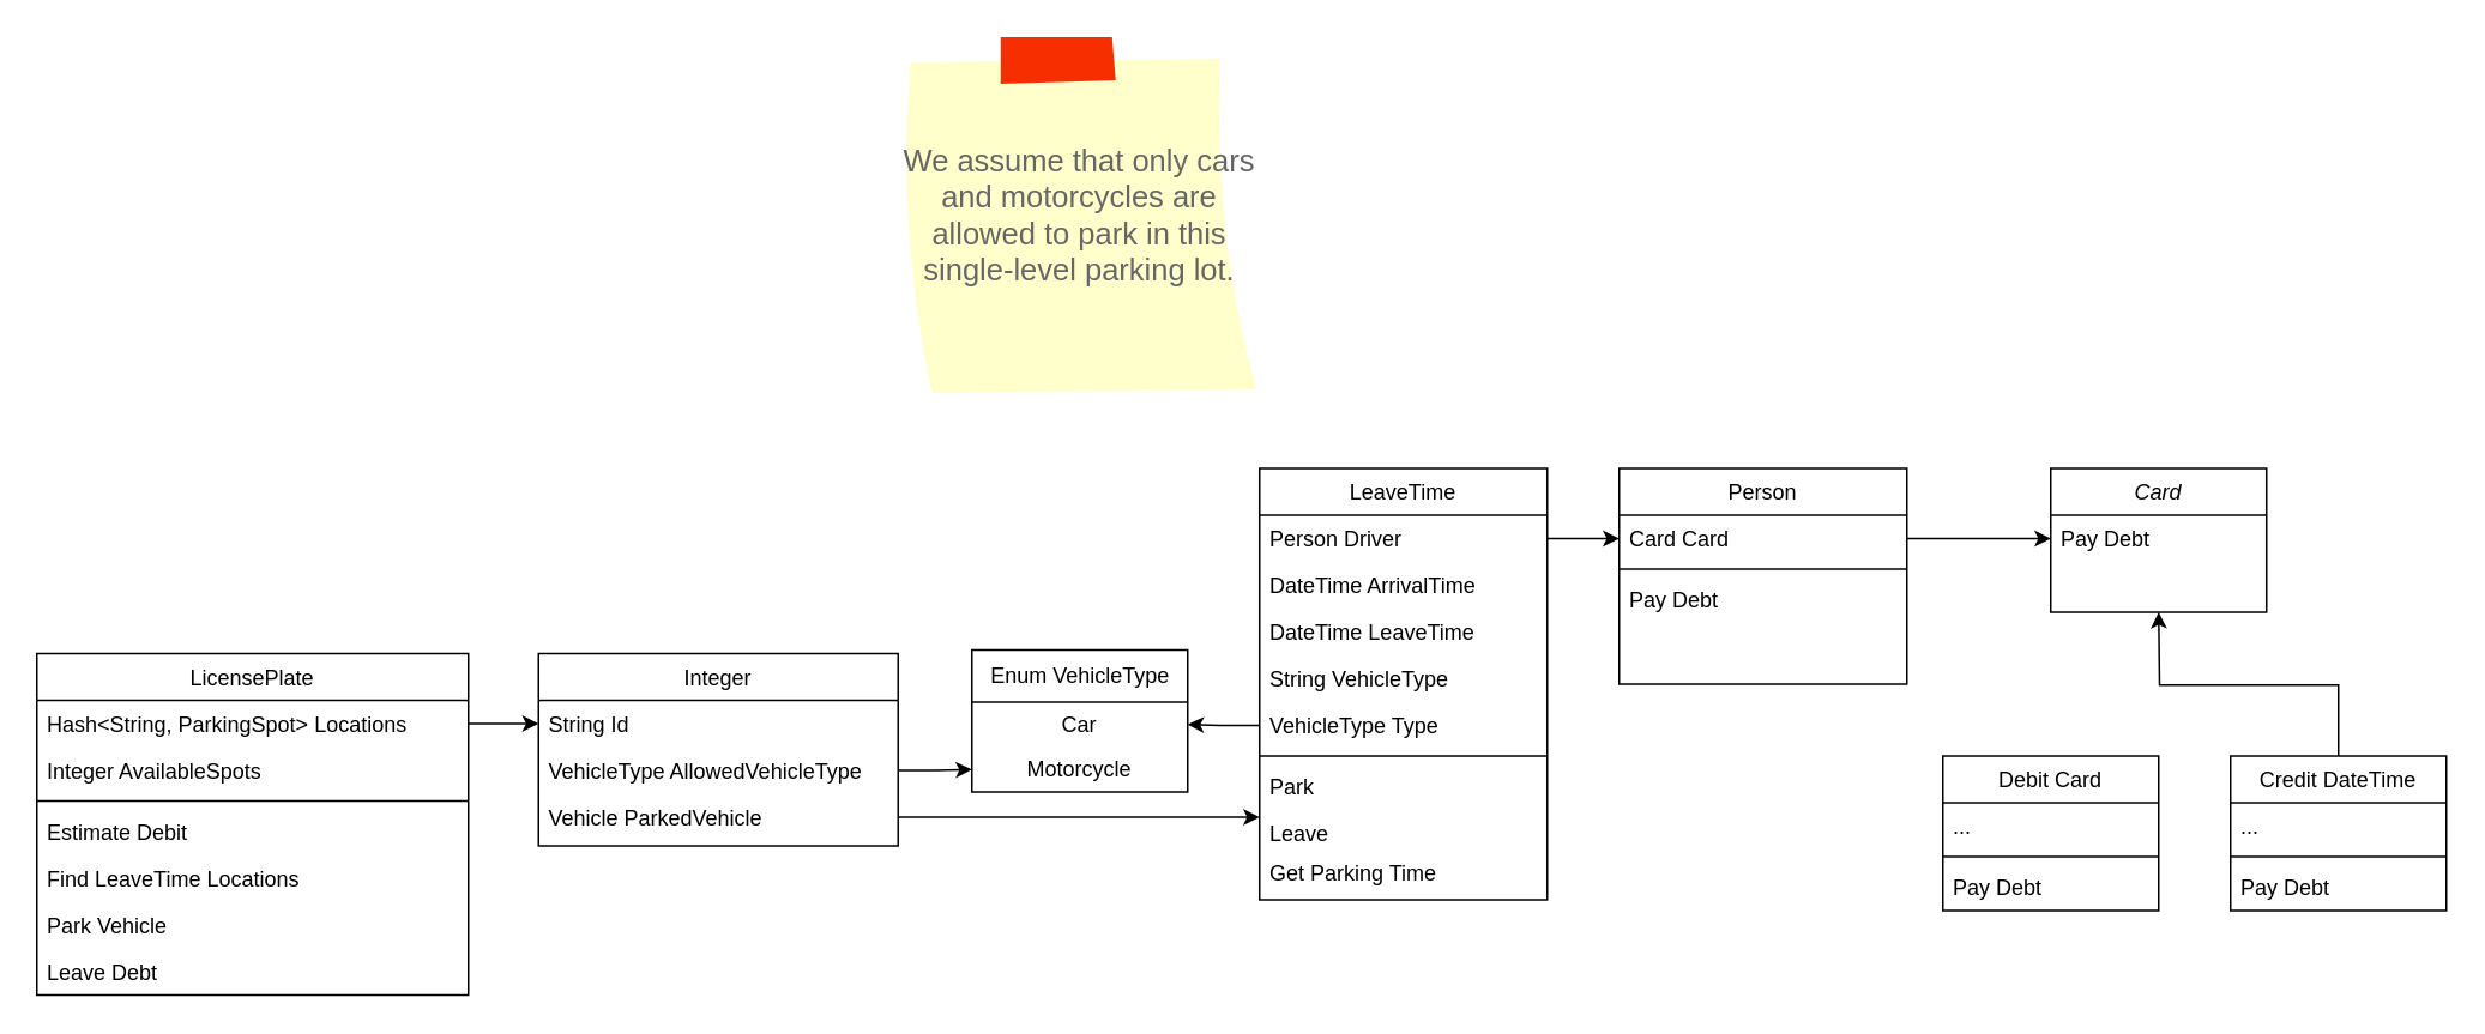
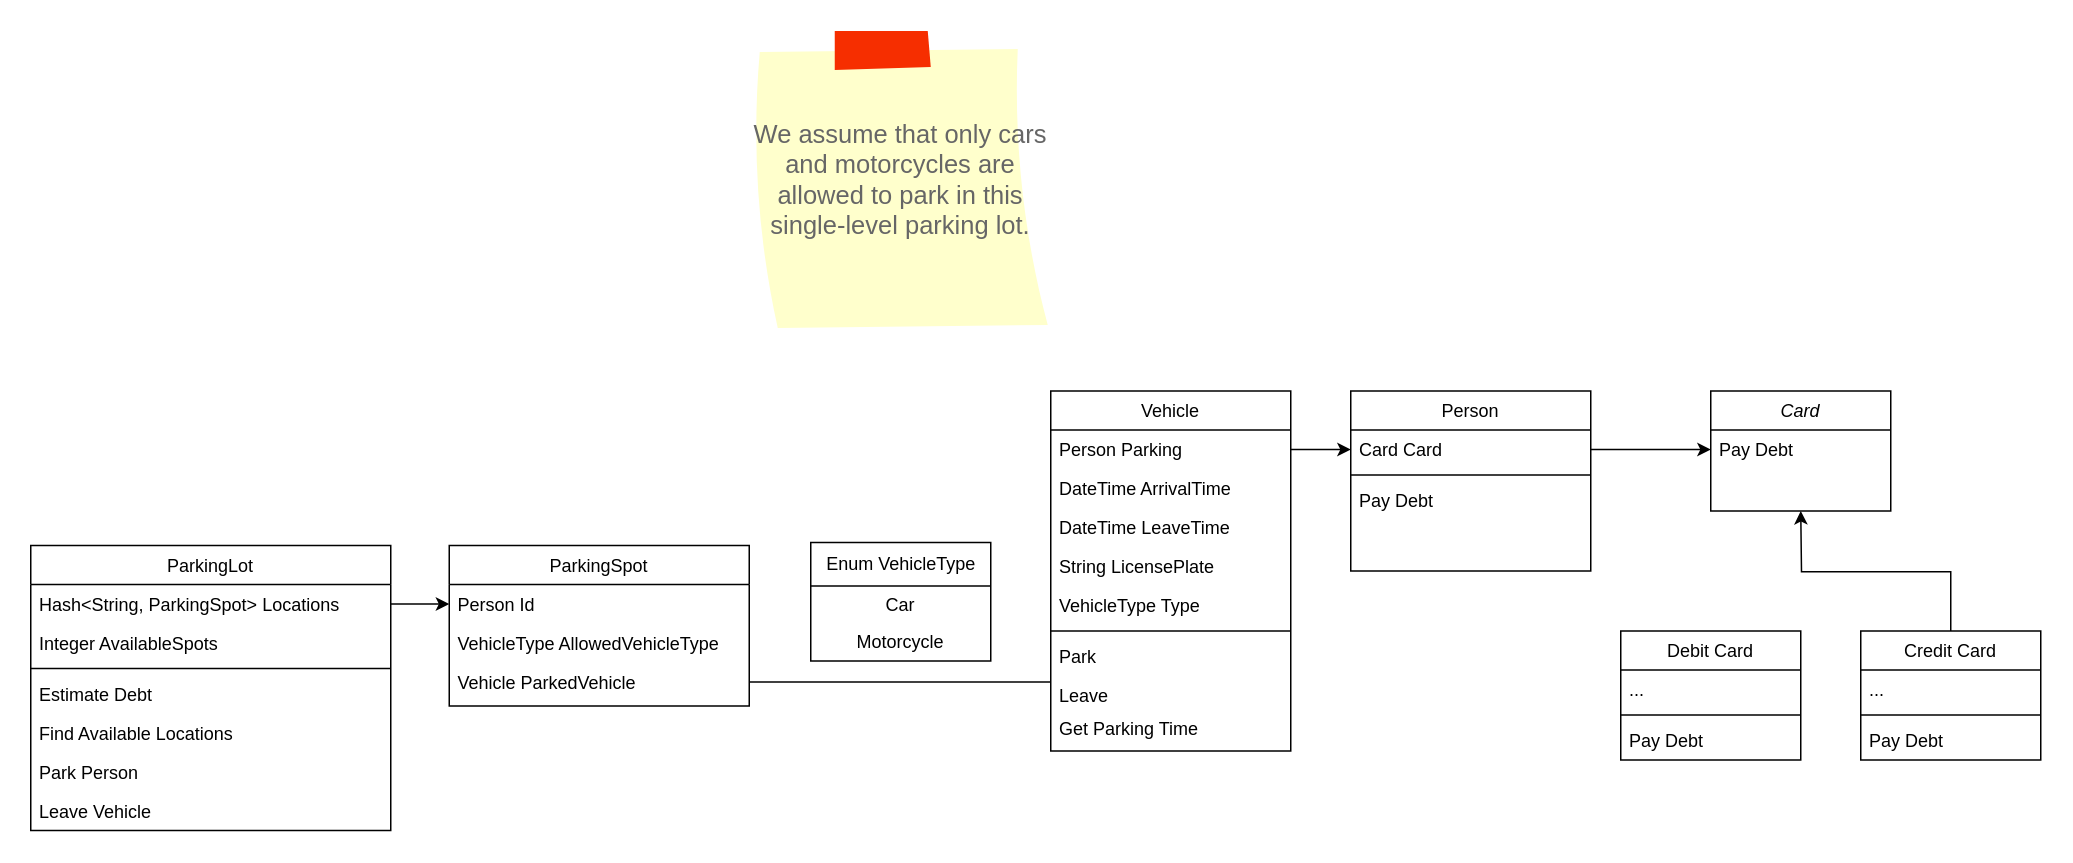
  <mxCell id="0" />
  <mxCell id="1" parent="0" />
- <mxCell id="2" value="LeaveTime" style="swimlane;fontStyle=0;align=center;verticalAlign=top;childLayout=stackLayout;horizontal=1;startSize=26;horizontalStack=0;resizeParent=1;resizeLast=0;collapsible=1;marginBottom=0;rounded=0;shadow=0;strokeWidth=1;" parent="1" vertex="1"><mxGeometry x="700" y="260" width="160" height="240" as="geometry"><mxRectangle x="230" y="140" width="160" height="26" as="alternateBounds" /></mxGeometry></mxCell>
- <mxCell id="3" value="Person Driver" style="text;align=left;verticalAlign=top;spacingLeft=4;spacingRight=4;overflow=hidden;rotatable=0;points=[[0,0.5],[1,0.5]];portConstraint=eastwest;rounded=0;shadow=0;html=0;" vertex="1" parent="2"><mxGeometry y="26" width="160" height="26" as="geometry" /></mxCell>
+ <mxCell id="2" value="Vehicle" style="swimlane;fontStyle=0;align=center;verticalAlign=top;childLayout=stackLayout;horizontal=1;startSize=26;horizontalStack=0;resizeParent=1;resizeLast=0;collapsible=1;marginBottom=0;rounded=0;shadow=0;strokeWidth=1;" parent="1" vertex="1"><mxGeometry x="700" y="260" width="160" height="240" as="geometry"><mxRectangle x="230" y="140" width="160" height="26" as="alternateBounds" /></mxGeometry></mxCell>
+ <mxCell id="3" value="Person Parking" style="text;align=left;verticalAlign=top;spacingLeft=4;spacingRight=4;overflow=hidden;rotatable=0;points=[[0,0.5],[1,0.5]];portConstraint=eastwest;rounded=0;shadow=0;html=0;" vertex="1" parent="2"><mxGeometry y="26" width="160" height="26" as="geometry" /></mxCell>
  <mxCell id="4" value="DateTime ArrivalTime" style="text;align=left;verticalAlign=top;spacingLeft=4;spacingRight=4;overflow=hidden;rotatable=0;points=[[0,0.5],[1,0.5]];portConstraint=eastwest;" parent="2" vertex="1"><mxGeometry y="52" width="160" height="26" as="geometry" /></mxCell>
  <mxCell id="5" value="DateTime LeaveTime" style="text;align=left;verticalAlign=top;spacingLeft=4;spacingRight=4;overflow=hidden;rotatable=0;points=[[0,0.5],[1,0.5]];portConstraint=eastwest;" vertex="1" parent="2"><mxGeometry y="78" width="160" height="26" as="geometry" /></mxCell>
- <mxCell id="6" value="String VehicleType" style="text;align=left;verticalAlign=top;spacingLeft=4;spacingRight=4;overflow=hidden;rotatable=0;points=[[0,0.5],[1,0.5]];portConstraint=eastwest;rounded=0;shadow=0;html=0;" parent="2" vertex="1"><mxGeometry y="104" width="160" height="26" as="geometry" /></mxCell>
+ <mxCell id="6" value="String LicensePlate" style="text;align=left;verticalAlign=top;spacingLeft=4;spacingRight=4;overflow=hidden;rotatable=0;points=[[0,0.5],[1,0.5]];portConstraint=eastwest;rounded=0;shadow=0;html=0;" parent="2" vertex="1"><mxGeometry y="104" width="160" height="26" as="geometry" /></mxCell>
  <mxCell id="7" value="VehicleType Type" style="text;align=left;verticalAlign=top;spacingLeft=4;spacingRight=4;overflow=hidden;rotatable=0;points=[[0,0.5],[1,0.5]];portConstraint=eastwest;rounded=0;shadow=0;html=0;" vertex="1" parent="2"><mxGeometry y="130" width="160" height="26" as="geometry" /></mxCell>
  <mxCell id="8" value="" style="line;html=1;strokeWidth=1;align=left;verticalAlign=middle;spacingTop=-1;spacingLeft=3;spacingRight=3;rotatable=0;labelPosition=right;points=[];portConstraint=eastwest;" parent="2" vertex="1"><mxGeometry y="156" width="160" height="8" as="geometry" /></mxCell>
  <mxCell id="9" value="Park" style="text;align=left;verticalAlign=top;spacingLeft=4;spacingRight=4;overflow=hidden;rotatable=0;points=[[0,0.5],[1,0.5]];portConstraint=eastwest;rounded=0;shadow=0;html=0;" vertex="1" parent="2"><mxGeometry y="164" width="160" height="26" as="geometry" /></mxCell>
  <mxCell id="10" value="Leave" style="text;align=left;verticalAlign=top;spacingLeft=4;spacingRight=4;overflow=hidden;rotatable=0;points=[[0,0.5],[1,0.5]];portConstraint=eastwest;rounded=0;shadow=0;html=0;" vertex="1" parent="2"><mxGeometry y="190" width="160" height="22" as="geometry" /></mxCell>
  <mxCell id="11" value="Get Parking Time" style="text;align=left;verticalAlign=top;spacingLeft=4;spacingRight=4;overflow=hidden;rotatable=0;points=[[0,0.5],[1,0.5]];portConstraint=eastwest;rounded=0;shadow=0;html=0;" vertex="1" parent="2"><mxGeometry y="212" width="160" height="22" as="geometry" /></mxCell>
- <mxCell id="12" value="LicensePlate" style="swimlane;fontStyle=0;align=center;verticalAlign=top;childLayout=stackLayout;horizontal=1;startSize=26;horizontalStack=0;resizeParent=1;resizeLast=0;collapsible=1;marginBottom=0;rounded=0;shadow=0;strokeWidth=1;" parent="1" vertex="1"><mxGeometry x="20" y="363" width="240" height="190" as="geometry"><mxRectangle x="550" y="140" width="160" height="26" as="alternateBounds" /></mxGeometry></mxCell>
+ <mxCell id="12" value="ParkingLot" style="swimlane;fontStyle=0;align=center;verticalAlign=top;childLayout=stackLayout;horizontal=1;startSize=26;horizontalStack=0;resizeParent=1;resizeLast=0;collapsible=1;marginBottom=0;rounded=0;shadow=0;strokeWidth=1;" parent="1" vertex="1"><mxGeometry x="20" y="363" width="240" height="190" as="geometry"><mxRectangle x="550" y="140" width="160" height="26" as="alternateBounds" /></mxGeometry></mxCell>
  <mxCell id="13" value="Hash&lt;String, ParkingSpot&gt; Locations" style="text;align=left;verticalAlign=top;spacingLeft=4;spacingRight=4;overflow=hidden;rotatable=0;points=[[0,0.5],[1,0.5]];portConstraint=eastwest;" parent="12" vertex="1"><mxGeometry y="26" width="240" height="26" as="geometry" /></mxCell>
  <mxCell id="14" value="Integer AvailableSpots" style="text;align=left;verticalAlign=top;spacingLeft=4;spacingRight=4;overflow=hidden;rotatable=0;points=[[0,0.5],[1,0.5]];portConstraint=eastwest;rounded=0;shadow=0;html=0;" vertex="1" parent="12"><mxGeometry y="52" width="240" height="26" as="geometry" /></mxCell>
  <mxCell id="15" value="" style="line;html=1;strokeWidth=1;align=left;verticalAlign=middle;spacingTop=-1;spacingLeft=3;spacingRight=3;rotatable=0;labelPosition=right;points=[];portConstraint=eastwest;" parent="12" vertex="1"><mxGeometry y="78" width="240" height="8" as="geometry" /></mxCell>
- <mxCell id="16" value="Estimate Debit" style="text;align=left;verticalAlign=top;spacingLeft=4;spacingRight=4;overflow=hidden;rotatable=0;points=[[0,0.5],[1,0.5]];portConstraint=eastwest;rounded=0;shadow=0;html=0;" vertex="1" parent="12"><mxGeometry y="86" width="240" height="26" as="geometry" /></mxCell>
- <mxCell id="17" value="Find LeaveTime Locations" style="text;align=left;verticalAlign=top;spacingLeft=4;spacingRight=4;overflow=hidden;rotatable=0;points=[[0,0.5],[1,0.5]];portConstraint=eastwest;rounded=0;shadow=0;html=0;" vertex="1" parent="12"><mxGeometry y="112" width="240" height="26" as="geometry" /></mxCell>
- <mxCell id="18" value="Park Vehicle" style="text;align=left;verticalAlign=top;spacingLeft=4;spacingRight=4;overflow=hidden;rotatable=0;points=[[0,0.5],[1,0.5]];portConstraint=eastwest;rounded=0;shadow=0;html=0;" vertex="1" parent="12"><mxGeometry y="138" width="240" height="26" as="geometry" /></mxCell>
- <mxCell id="19" value="Leave Debt" style="text;align=left;verticalAlign=top;spacingLeft=4;spacingRight=4;overflow=hidden;rotatable=0;points=[[0,0.5],[1,0.5]];portConstraint=eastwest;rounded=0;shadow=0;html=0;" vertex="1" parent="12"><mxGeometry y="164" width="240" height="26" as="geometry" /></mxCell>
+ <mxCell id="16" value="Estimate Debt" style="text;align=left;verticalAlign=top;spacingLeft=4;spacingRight=4;overflow=hidden;rotatable=0;points=[[0,0.5],[1,0.5]];portConstraint=eastwest;rounded=0;shadow=0;html=0;" vertex="1" parent="12"><mxGeometry y="86" width="240" height="26" as="geometry" /></mxCell>
+ <mxCell id="17" value="Find Available Locations" style="text;align=left;verticalAlign=top;spacingLeft=4;spacingRight=4;overflow=hidden;rotatable=0;points=[[0,0.5],[1,0.5]];portConstraint=eastwest;rounded=0;shadow=0;html=0;" vertex="1" parent="12"><mxGeometry y="112" width="240" height="26" as="geometry" /></mxCell>
+ <mxCell id="18" value="Park Person" style="text;align=left;verticalAlign=top;spacingLeft=4;spacingRight=4;overflow=hidden;rotatable=0;points=[[0,0.5],[1,0.5]];portConstraint=eastwest;rounded=0;shadow=0;html=0;" vertex="1" parent="12"><mxGeometry y="138" width="240" height="26" as="geometry" /></mxCell>
+ <mxCell id="19" value="Leave Vehicle" style="text;align=left;verticalAlign=top;spacingLeft=4;spacingRight=4;overflow=hidden;rotatable=0;points=[[0,0.5],[1,0.5]];portConstraint=eastwest;rounded=0;shadow=0;html=0;" vertex="1" parent="12"><mxGeometry y="164" width="240" height="26" as="geometry" /></mxCell>
  <mxCell id="20" value="We assume that only cars and motorcycles are allowed to park in this single-level parking lot." style="strokeWidth=1;shadow=0;dashed=0;align=center;html=1;shape=mxgraph.mockup.text.stickyNote2;fontColor=#666666;mainText=;fontSize=17;whiteSpace=wrap;fillColor=#ffffcc;strokeColor=#F62E00;" vertex="1" parent="1"><mxGeometry width="200" height="200" as="geometry" x="500" y="20" /></mxCell>
  <mxCell id="21" value="&lt;span style=&quot;font-weight: normal&quot;&gt;Enum VehicleType&lt;/span&gt;" style="swimlane;fontStyle=1;align=center;verticalAlign=middle;childLayout=stackLayout;horizontal=1;startSize=29;horizontalStack=0;resizeParent=1;resizeParentMax=0;resizeLast=0;collapsible=0;marginBottom=0;html=1;" vertex="1" parent="1"><mxGeometry x="540" y="361" width="120" height="79" as="geometry" /></mxCell>
  <mxCell id="22" value="Car" style="text;html=1;strokeColor=none;fillColor=none;align=center;verticalAlign=middle;spacingLeft=4;spacingRight=4;overflow=hidden;rotatable=0;points=[[0,0.5],[1,0.5]];portConstraint=eastwest;" vertex="1" parent="21"><mxGeometry y="29" width="120" height="25" as="geometry" /></mxCell>
  <mxCell id="23" value="Motorcycle" style="text;html=1;strokeColor=none;fillColor=none;align=center;verticalAlign=middle;spacingLeft=4;spacingRight=4;overflow=hidden;rotatable=0;points=[[0,0.5],[1,0.5]];portConstraint=eastwest;" vertex="1" parent="21"><mxGeometry y="54" width="120" height="25" as="geometry" /></mxCell>
- <mxCell id="24" value="" style="edgeStyle=orthogonalEdgeStyle;rounded=0;orthogonalLoop=1;jettySize=auto;html=1;entryX=1;entryY=0.5;entryDx=0;entryDy=0;" edge="1" parent="1" source="7" target="22"><mxGeometry relative="1" as="geometry" /></mxCell>
- <mxCell id="25" value="Integer" style="swimlane;fontStyle=0;align=center;verticalAlign=top;childLayout=stackLayout;horizontal=1;startSize=26;horizontalStack=0;resizeParent=1;resizeLast=0;collapsible=1;marginBottom=0;rounded=0;shadow=0;strokeWidth=1;" vertex="1" parent="1"><mxGeometry x="299" y="363" width="200" height="107" as="geometry"><mxRectangle x="230" y="140" width="160" height="26" as="alternateBounds" /></mxGeometry></mxCell>
- <mxCell id="26" value="String Id" style="text;align=left;verticalAlign=top;spacingLeft=4;spacingRight=4;overflow=hidden;rotatable=0;points=[[0,0.5],[1,0.5]];portConstraint=eastwest;" vertex="1" parent="25"><mxGeometry y="26" width="200" height="26" as="geometry" /></mxCell>
+ <mxCell id="25" value="ParkingSpot" style="swimlane;fontStyle=0;align=center;verticalAlign=top;childLayout=stackLayout;horizontal=1;startSize=26;horizontalStack=0;resizeParent=1;resizeLast=0;collapsible=1;marginBottom=0;rounded=0;shadow=0;strokeWidth=1;" vertex="1" parent="1"><mxGeometry x="299" y="363" width="200" height="107" as="geometry"><mxRectangle x="230" y="140" width="160" height="26" as="alternateBounds" /></mxGeometry></mxCell>
+ <mxCell id="26" value="Person Id" style="text;align=left;verticalAlign=top;spacingLeft=4;spacingRight=4;overflow=hidden;rotatable=0;points=[[0,0.5],[1,0.5]];portConstraint=eastwest;" vertex="1" parent="25"><mxGeometry y="26" width="200" height="26" as="geometry" /></mxCell>
  <mxCell id="27" value="VehicleType AllowedVehicleType" style="text;align=left;verticalAlign=top;spacingLeft=4;spacingRight=4;overflow=hidden;rotatable=0;points=[[0,0.5],[1,0.5]];portConstraint=eastwest;rounded=0;shadow=0;html=0;" vertex="1" parent="25"><mxGeometry y="52" width="200" height="26" as="geometry" /></mxCell>
  <mxCell id="28" value="Vehicle ParkedVehicle&#10;" style="text;align=left;verticalAlign=top;spacingLeft=4;spacingRight=4;overflow=hidden;rotatable=0;points=[[0,0.5],[1,0.5]];portConstraint=eastwest;" vertex="1" parent="25"><mxGeometry y="78" width="200" height="26" as="geometry" /></mxCell>
  <mxCell id="29" value="Person" style="swimlane;fontStyle=0;align=center;verticalAlign=top;childLayout=stackLayout;horizontal=1;startSize=26;horizontalStack=0;resizeParent=1;resizeLast=0;collapsible=1;marginBottom=0;rounded=0;shadow=0;strokeWidth=1;" vertex="1" parent="1"><mxGeometry x="900" y="260" width="160" height="120" as="geometry"><mxRectangle x="550" y="140" width="160" height="26" as="alternateBounds" /></mxGeometry></mxCell>
  <mxCell id="30" value="Card Card" style="text;align=left;verticalAlign=top;spacingLeft=4;spacingRight=4;overflow=hidden;rotatable=0;points=[[0,0.5],[1,0.5]];portConstraint=eastwest;" vertex="1" parent="29"><mxGeometry y="26" width="160" height="26" as="geometry" /></mxCell>
  <mxCell id="31" value="" style="line;html=1;strokeWidth=1;align=left;verticalAlign=middle;spacingTop=-1;spacingLeft=3;spacingRight=3;rotatable=0;labelPosition=right;points=[];portConstraint=eastwest;" vertex="1" parent="29"><mxGeometry y="52" width="160" height="8" as="geometry" /></mxCell>
  <mxCell id="32" value="Pay Debt" style="text;align=left;verticalAlign=top;spacingLeft=4;spacingRight=4;overflow=hidden;rotatable=0;points=[[0,0.5],[1,0.5]];portConstraint=eastwest;" vertex="1" parent="29"><mxGeometry y="60" width="160" height="26" as="geometry" /></mxCell>
  <mxCell id="33" style="edgeStyle=orthogonalEdgeStyle;rounded=0;orthogonalLoop=1;jettySize=auto;html=1;exitX=1;exitY=0.5;exitDx=0;exitDy=0;entryX=0;entryY=0.5;entryDx=0;entryDy=0;" edge="1" parent="1" source="3" target="30"><mxGeometry relative="1" as="geometry" /></mxCell>
  <mxCell id="34" value="Card" style="swimlane;fontStyle=2;align=center;verticalAlign=top;childLayout=stackLayout;horizontal=1;startSize=26;horizontalStack=0;resizeParent=1;resizeLast=0;collapsible=1;marginBottom=0;rounded=0;shadow=0;strokeWidth=1;" vertex="1" parent="1"><mxGeometry x="1140" y="260" width="120" height="80" as="geometry"><mxRectangle x="550" y="140" width="160" height="26" as="alternateBounds" /></mxGeometry></mxCell>
  <mxCell id="35" value="Pay Debt" style="text;align=left;verticalAlign=top;spacingLeft=4;spacingRight=4;overflow=hidden;rotatable=0;points=[[0,0.5],[1,0.5]];portConstraint=eastwest;" vertex="1" parent="34"><mxGeometry y="26" width="120" height="26" as="geometry" /></mxCell>
  <mxCell id="36" style="edgeStyle=orthogonalEdgeStyle;rounded=0;orthogonalLoop=1;jettySize=auto;html=1;exitX=1;exitY=0.5;exitDx=0;exitDy=0;entryX=0;entryY=0.5;entryDx=0;entryDy=0;" edge="1" parent="1" source="30" target="35"><mxGeometry relative="1" as="geometry" /></mxCell>
  <mxCell id="37" value="Debit Card" style="swimlane;fontStyle=0;align=center;verticalAlign=top;childLayout=stackLayout;horizontal=1;startSize=26;horizontalStack=0;resizeParent=1;resizeLast=0;collapsible=1;marginBottom=0;rounded=0;shadow=0;strokeWidth=1;" vertex="1" parent="1"><mxGeometry x="1080" y="420" width="120" height="86" as="geometry"><mxRectangle x="550" y="140" width="160" height="26" as="alternateBounds" /></mxGeometry></mxCell>
  <mxCell id="38" value="..." style="text;align=left;verticalAlign=top;spacingLeft=4;spacingRight=4;overflow=hidden;rotatable=0;points=[[0,0.5],[1,0.5]];portConstraint=eastwest;" vertex="1" parent="37"><mxGeometry y="26" width="120" height="26" as="geometry" /></mxCell>
  <mxCell id="39" value="" style="line;html=1;strokeWidth=1;align=left;verticalAlign=middle;spacingTop=-1;spacingLeft=3;spacingRight=3;rotatable=0;labelPosition=right;points=[];portConstraint=eastwest;" vertex="1" parent="37"><mxGeometry y="52" width="120" height="8" as="geometry" /></mxCell>
  <mxCell id="40" value="Pay Debt" style="text;align=left;verticalAlign=top;spacingLeft=4;spacingRight=4;overflow=hidden;rotatable=0;points=[[0,0.5],[1,0.5]];portConstraint=eastwest;" vertex="1" parent="37"><mxGeometry y="60" width="120" height="26" as="geometry" /></mxCell>
  <mxCell id="41" style="edgeStyle=orthogonalEdgeStyle;rounded=0;orthogonalLoop=1;jettySize=auto;html=1;exitX=0.5;exitY=0;exitDx=0;exitDy=0;" edge="1" parent="1" source="42"><mxGeometry relative="1" as="geometry"><mxPoint x="1200" y="340" as="targetPoint" /></mxGeometry></mxCell>
- <mxCell id="42" value="Credit DateTime" style="swimlane;fontStyle=0;align=center;verticalAlign=top;childLayout=stackLayout;horizontal=1;startSize=26;horizontalStack=0;resizeParent=1;resizeLast=0;collapsible=1;marginBottom=0;rounded=0;shadow=0;strokeWidth=1;" vertex="1" parent="1"><mxGeometry x="1240" y="420" width="120" height="86" as="geometry"><mxRectangle x="550" y="140" width="160" height="26" as="alternateBounds" /></mxGeometry></mxCell>
+ <mxCell id="42" value="Credit Card" style="swimlane;fontStyle=0;align=center;verticalAlign=top;childLayout=stackLayout;horizontal=1;startSize=26;horizontalStack=0;resizeParent=1;resizeLast=0;collapsible=1;marginBottom=0;rounded=0;shadow=0;strokeWidth=1;" vertex="1" parent="1"><mxGeometry x="1240" y="420" width="120" height="86" as="geometry"><mxRectangle x="550" y="140" width="160" height="26" as="alternateBounds" /></mxGeometry></mxCell>
  <mxCell id="43" value="..." style="text;align=left;verticalAlign=top;spacingLeft=4;spacingRight=4;overflow=hidden;rotatable=0;points=[[0,0.5],[1,0.5]];portConstraint=eastwest;" vertex="1" parent="42"><mxGeometry y="26" width="120" height="26" as="geometry" /></mxCell>
  <mxCell id="44" value="" style="line;html=1;strokeWidth=1;align=left;verticalAlign=middle;spacingTop=-1;spacingLeft=3;spacingRight=3;rotatable=0;labelPosition=right;points=[];portConstraint=eastwest;" vertex="1" parent="42"><mxGeometry y="52" width="120" height="8" as="geometry" /></mxCell>
  <mxCell id="45" value="Pay Debt" style="text;align=left;verticalAlign=top;spacingLeft=4;spacingRight=4;overflow=hidden;rotatable=0;points=[[0,0.5],[1,0.5]];portConstraint=eastwest;" vertex="1" parent="42"><mxGeometry y="60" width="120" height="26" as="geometry" /></mxCell>
- <mxCell id="46" style="edgeStyle=orthogonalEdgeStyle;rounded=0;orthogonalLoop=1;jettySize=auto;html=1;exitX=1;exitY=0.5;exitDx=0;exitDy=0;entryX=0;entryY=0.5;entryDx=0;entryDy=0;" edge="1" parent="1" source="27" target="23"><mxGeometry relative="1" as="geometry" /></mxCell>
  <mxCell id="47" style="edgeStyle=orthogonalEdgeStyle;rounded=0;orthogonalLoop=1;jettySize=auto;html=1;exitX=1;exitY=0.5;exitDx=0;exitDy=0;entryX=0;entryY=0.5;entryDx=0;entryDy=0;" edge="1" parent="1" source="13" target="26"><mxGeometry relative="1" as="geometry" /></mxCell>
- <mxCell id="48" style="edgeStyle=orthogonalEdgeStyle;rounded=0;orthogonalLoop=1;jettySize=auto;html=1;exitX=1;exitY=0.5;exitDx=0;exitDy=0;entryX=0;entryY=0.182;entryDx=0;entryDy=0;entryPerimeter=0;" edge="1" parent="1" source="28" target="10"><mxGeometry relative="1" as="geometry" /></mxCell>
+ <mxCell id="48" style="edgeStyle=orthogonalEdgeStyle;rounded=0;orthogonalLoop=1;jettySize=auto;html=1;exitX=1;exitY=0.5;exitDx=0;exitDy=0;entryX=0;entryY=0.182;entryDx=0;entryDy=0;entryPerimeter=0;endArrow=none;" edge="1" parent="1" source="28" target="10"><mxGeometry relative="1" as="geometry" /></mxCell>
